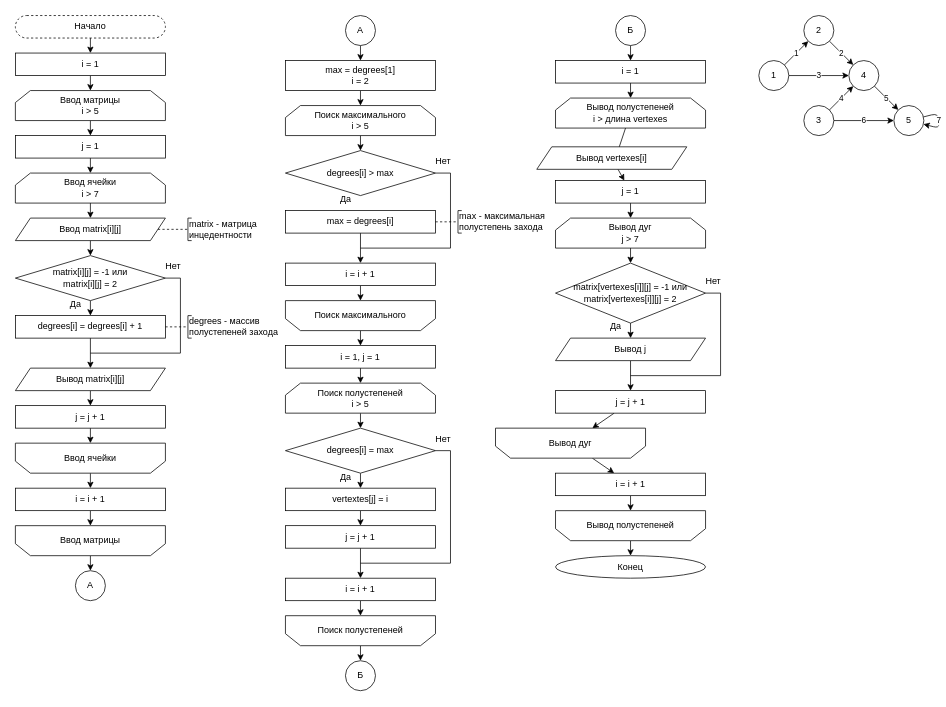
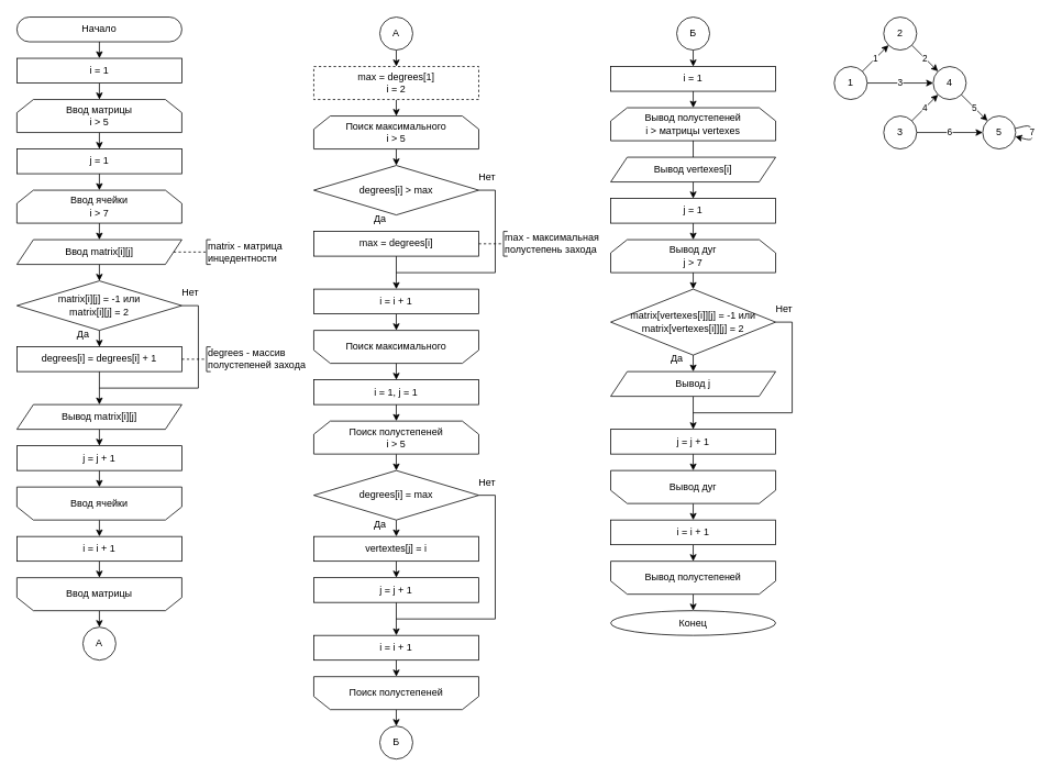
  <mxCell id="0" />
  <mxCell id="1" parent="0" />
  <mxCell id="2" style="edgeStyle=none;html=1;" parent="1" source="3" target="5" edge="1"><mxGeometry relative="1" as="geometry" /></mxCell>
- <mxCell id="3" value="Начало" style="rounded=1;whiteSpace=wrap;html=1;arcSize=50;dashed=1;" parent="1" vertex="1"><mxGeometry x="20" y="20" width="200" height="30" as="geometry" /></mxCell>
+ <mxCell id="3" value="Начало" style="rounded=1;whiteSpace=wrap;html=1;arcSize=50;" parent="1" vertex="1"><mxGeometry x="20" y="20" width="200" height="30" as="geometry" /></mxCell>
  <mxCell id="4" style="edgeStyle=none;html=1;" parent="1" source="5" target="7" edge="1"><mxGeometry relative="1" as="geometry" /></mxCell>
  <mxCell id="5" value="i = 1" style="rounded=0;whiteSpace=wrap;html=1;" parent="1" vertex="1"><mxGeometry x="20" y="70" width="200" height="30" as="geometry" /></mxCell>
  <mxCell id="6" style="edgeStyle=none;html=1;" parent="1" source="7" target="9" edge="1"><mxGeometry relative="1" as="geometry" /></mxCell>
  <mxCell id="7" value="Ввод матрицы&lt;br&gt;&lt;div&gt;&lt;font style=&quot;color: rgb(0, 0, 0);&quot;&gt;i &amp;gt; 5&lt;/font&gt;&lt;/div&gt;" style="shape=loopLimit;whiteSpace=wrap;html=1;" parent="1" vertex="1"><mxGeometry x="20" y="120" width="200" height="40" as="geometry" /></mxCell>
  <mxCell id="8" style="edgeStyle=none;html=1;" parent="1" source="9" target="11" edge="1"><mxGeometry relative="1" as="geometry" /></mxCell>
  <mxCell id="9" value="j = 1" style="rounded=0;whiteSpace=wrap;html=1;" parent="1" vertex="1"><mxGeometry x="20" y="180" width="200" height="30" as="geometry" /></mxCell>
  <mxCell id="10" style="edgeStyle=none;html=1;" parent="1" source="11" target="13" edge="1"><mxGeometry relative="1" as="geometry" /></mxCell>
  <mxCell id="11" value="Ввод ячейки&lt;br&gt;&lt;div&gt;&lt;font style=&quot;color: rgb(0, 0, 0);&quot;&gt;i &amp;gt; 7&lt;/font&gt;&lt;/div&gt;" style="shape=loopLimit;whiteSpace=wrap;html=1;" parent="1" vertex="1"><mxGeometry x="20" y="230" width="200" height="40" as="geometry" /></mxCell>
  <mxCell id="12" style="edgeStyle=none;html=1;" parent="1" source="13" target="17" edge="1"><mxGeometry relative="1" as="geometry" /></mxCell>
  <mxCell id="13" value="Ввод matrix[i][j]" style="shape=parallelogram;perimeter=parallelogramPerimeter;whiteSpace=wrap;html=1;fixedSize=1;" parent="1" vertex="1"><mxGeometry x="20" y="290" width="200" height="30" as="geometry" /></mxCell>
  <mxCell id="14" value="matrix - матрица&lt;div&gt;&lt;font style=&quot;color: rgb(0, 0, 0);&quot;&gt;инцедентности&lt;/font&gt;&lt;/div&gt;" style="strokeWidth=1;html=1;shape=mxgraph.flowchart.annotation_1;align=left;pointerEvents=1;" parent="1" vertex="1"><mxGeometry x="250" y="290" width="5" height="30" as="geometry" /></mxCell>
  <mxCell id="15" value="" style="endArrow=none;html=1;rounded=0;entryX=0;entryY=0.5;entryDx=0;entryDy=0;entryPerimeter=0;dashed=1;" parent="1" target="14" edge="1"><mxGeometry width="50" height="50" relative="1" as="geometry"><mxPoint x="210" y="305" as="sourcePoint" /><mxPoint x="300" y="295" as="targetPoint" /></mxGeometry></mxCell>
  <mxCell id="16" style="edgeStyle=none;html=1;" parent="1" source="17" target="19" edge="1"><mxGeometry relative="1" as="geometry" /></mxCell>
  <mxCell id="17" value="matrix[i][j] = -1 или&lt;div&gt;&lt;font style=&quot;color: rgb(0, 0, 0);&quot;&gt;matrix[i][j] = 2&lt;/font&gt;&lt;/div&gt;" style="rhombus;whiteSpace=wrap;html=1;" parent="1" vertex="1"><mxGeometry x="20" y="340" width="200" height="60" as="geometry" /></mxCell>
  <mxCell id="18" style="edgeStyle=none;html=1;" parent="1" source="19" edge="1"><mxGeometry relative="1" as="geometry"><mxPoint x="120" y="490" as="targetPoint" /></mxGeometry></mxCell>
  <mxCell id="19" value="degrees[i] = degrees[i] + 1" style="rounded=0;whiteSpace=wrap;html=1;" parent="1" vertex="1"><mxGeometry x="20" y="420" width="200" height="30" as="geometry" /></mxCell>
  <mxCell id="20" value="&lt;span style=&quot;color: rgb(0, 0, 0); text-align: center; text-wrap-mode: wrap;&quot;&gt;degrees&lt;/span&gt;&amp;nbsp;- массив&lt;div&gt;&lt;font style=&quot;color: rgb(0, 0, 0);&quot;&gt;полустепеней захода&lt;/font&gt;&lt;/div&gt;" style="strokeWidth=1;html=1;shape=mxgraph.flowchart.annotation_1;align=left;pointerEvents=1;" parent="1" vertex="1"><mxGeometry x="250" y="420" width="5" height="30" as="geometry" /></mxCell>
  <mxCell id="21" value="" style="endArrow=none;html=1;rounded=0;entryX=0;entryY=0.5;entryDx=0;entryDy=0;entryPerimeter=0;dashed=1;" parent="1" target="20" edge="1"><mxGeometry width="50" height="50" relative="1" as="geometry"><mxPoint x="220" y="435" as="sourcePoint" /><mxPoint x="300" y="425" as="targetPoint" /></mxGeometry></mxCell>
  <mxCell id="22" value="" style="endArrow=none;html=1;entryX=0;entryY=0.5;entryDx=0;entryDy=0;" parent="1" edge="1"><mxGeometry width="50" height="50" relative="1" as="geometry"><mxPoint x="120" y="470" as="sourcePoint" /><mxPoint x="240" y="470" as="targetPoint" /></mxGeometry></mxCell>
  <mxCell id="23" value="" style="endArrow=none;html=1;" parent="1" edge="1"><mxGeometry width="50" height="50" relative="1" as="geometry"><mxPoint x="240" y="470" as="sourcePoint" /><mxPoint x="240" y="370" as="targetPoint" /></mxGeometry></mxCell>
  <mxCell id="24" value="Да" style="text;html=1;align=center;verticalAlign=middle;resizable=0;points=[];autosize=1;strokeColor=none;fillColor=none;" parent="1" vertex="1"><mxGeometry x="80" y="390" width="40" height="30" as="geometry" /></mxCell>
  <mxCell id="25" value="Нет" style="text;html=1;align=center;verticalAlign=middle;resizable=0;points=[];autosize=1;strokeColor=none;fillColor=none;" parent="1" vertex="1"><mxGeometry x="210" y="340" width="40" height="30" as="geometry" /></mxCell>
  <mxCell id="26" value="" style="endArrow=none;html=1;exitX=1;exitY=0.5;exitDx=0;exitDy=0;" parent="1" source="17" edge="1"><mxGeometry width="50" height="50" relative="1" as="geometry"><mxPoint x="110" y="420" as="sourcePoint" /><mxPoint x="240" y="370" as="targetPoint" /></mxGeometry></mxCell>
  <mxCell id="27" style="edgeStyle=none;html=1;" parent="1" source="28" target="30" edge="1"><mxGeometry relative="1" as="geometry" /></mxCell>
  <mxCell id="28" value="Вывод matrix[i][j]" style="shape=parallelogram;perimeter=parallelogramPerimeter;whiteSpace=wrap;html=1;fixedSize=1;" parent="1" vertex="1"><mxGeometry x="20" y="490" width="200" height="30" as="geometry" /></mxCell>
  <mxCell id="29" style="edgeStyle=none;html=1;" parent="1" source="30" target="32" edge="1"><mxGeometry relative="1" as="geometry" /></mxCell>
  <mxCell id="30" value="j = j + 1" style="rounded=0;whiteSpace=wrap;html=1;" parent="1" vertex="1"><mxGeometry x="20" y="540" width="200" height="30" as="geometry" /></mxCell>
  <mxCell id="31" style="edgeStyle=none;html=1;" parent="1" source="32" target="34" edge="1"><mxGeometry relative="1" as="geometry" /></mxCell>
  <mxCell id="32" value="&lt;span style=&quot;color: rgb(0, 0, 0);&quot;&gt;Ввод ячейки&lt;/span&gt;" style="shape=loopLimit;whiteSpace=wrap;html=1;direction=west;" parent="1" vertex="1"><mxGeometry x="20" y="590" width="200" height="40" as="geometry" /></mxCell>
  <mxCell id="33" style="edgeStyle=none;html=1;" parent="1" source="34" target="36" edge="1"><mxGeometry relative="1" as="geometry" /></mxCell>
  <mxCell id="34" value="i = i + 1" style="rounded=0;whiteSpace=wrap;html=1;" parent="1" vertex="1"><mxGeometry x="20" y="650" width="200" height="30" as="geometry" /></mxCell>
  <mxCell id="35" style="edgeStyle=none;html=1;" parent="1" source="36" target="37" edge="1"><mxGeometry relative="1" as="geometry" /></mxCell>
  <mxCell id="36" value="&lt;span style=&quot;color: rgb(0, 0, 0);&quot;&gt;Ввод матрицы&lt;/span&gt;" style="shape=loopLimit;whiteSpace=wrap;html=1;direction=west;" parent="1" vertex="1"><mxGeometry x="20" y="700" width="200" height="40" as="geometry" /></mxCell>
  <mxCell id="37" value="A" style="ellipse;whiteSpace=wrap;html=1;aspect=fixed;" parent="1" vertex="1"><mxGeometry x="100" y="760" width="40" height="40" as="geometry" /></mxCell>
  <mxCell id="38" style="edgeStyle=none;html=1;" parent="1" source="39" target="41" edge="1"><mxGeometry relative="1" as="geometry" /></mxCell>
- <mxCell id="39" value="max = degrees[1]&lt;div&gt;&lt;font style=&quot;color: rgb(0, 0, 0);&quot;&gt;i = 2&lt;/font&gt;&lt;/div&gt;" style="rounded=0;whiteSpace=wrap;html=1;" parent="1" vertex="1"><mxGeometry x="380" y="80" width="200" height="40" as="geometry" /></mxCell>
+ <mxCell id="39" value="max = degrees[1]&lt;div&gt;&lt;font style=&quot;color: rgb(0, 0, 0);&quot;&gt;i = 2&lt;/font&gt;&lt;/div&gt;" style="rounded=0;whiteSpace=wrap;html=1;dashed=1;" parent="1" vertex="1"><mxGeometry x="380" y="80" width="200" height="40" as="geometry" /></mxCell>
  <mxCell id="40" style="edgeStyle=none;html=1;" parent="1" source="41" target="42" edge="1"><mxGeometry relative="1" as="geometry" /></mxCell>
  <mxCell id="41" value="Поиск максимального&lt;br&gt;&lt;div&gt;&lt;font style=&quot;color: rgb(0, 0, 0);&quot;&gt;i &amp;gt; 5&lt;/font&gt;&lt;/div&gt;" style="shape=loopLimit;whiteSpace=wrap;html=1;" parent="1" vertex="1"><mxGeometry x="380" y="140" width="200" height="40" as="geometry" /></mxCell>
  <mxCell id="42" value="degrees[i] &amp;gt; max" style="rhombus;whiteSpace=wrap;html=1;" parent="1" vertex="1"><mxGeometry x="380" y="200" width="200" height="60" as="geometry" /></mxCell>
  <mxCell id="43" style="edgeStyle=none;html=1;" parent="1" source="44" target="48" edge="1"><mxGeometry relative="1" as="geometry" /></mxCell>
  <mxCell id="44" value="max = degrees[i]" style="rounded=0;whiteSpace=wrap;html=1;" parent="1" vertex="1"><mxGeometry x="380" y="280" width="200" height="30" as="geometry" /></mxCell>
  <mxCell id="45" value="" style="endArrow=none;html=1;exitX=1;exitY=0.5;exitDx=0;exitDy=0;" parent="1" edge="1"><mxGeometry width="50" height="50" relative="1" as="geometry"><mxPoint x="480" y="330" as="sourcePoint" /><mxPoint x="600" y="330" as="targetPoint" /></mxGeometry></mxCell>
  <mxCell id="46" value="" style="endArrow=none;html=1;" parent="1" edge="1"><mxGeometry width="50" height="50" relative="1" as="geometry"><mxPoint x="600" y="230" as="sourcePoint" /><mxPoint x="600" y="330" as="targetPoint" /></mxGeometry></mxCell>
  <mxCell id="47" style="edgeStyle=none;html=1;" parent="1" source="48" target="53" edge="1"><mxGeometry relative="1" as="geometry" /></mxCell>
  <mxCell id="48" value="i = i + 1" style="rounded=0;whiteSpace=wrap;html=1;" parent="1" vertex="1"><mxGeometry x="380" y="350" width="200" height="30" as="geometry" /></mxCell>
  <mxCell id="49" value="Нет" style="text;html=1;align=center;verticalAlign=middle;resizable=0;points=[];autosize=1;strokeColor=none;fillColor=none;" parent="1" vertex="1"><mxGeometry x="570" y="200" width="40" height="30" as="geometry" /></mxCell>
  <mxCell id="50" value="" style="endArrow=none;html=1;exitX=1;exitY=0.5;exitDx=0;exitDy=0;" parent="1" edge="1"><mxGeometry width="50" height="50" relative="1" as="geometry"><mxPoint x="580" y="230" as="sourcePoint" /><mxPoint x="600" y="230" as="targetPoint" /></mxGeometry></mxCell>
  <mxCell id="51" value="Да" style="text;html=1;align=center;verticalAlign=middle;resizable=0;points=[];autosize=1;strokeColor=none;fillColor=none;" parent="1" vertex="1"><mxGeometry x="440" y="250" width="40" height="30" as="geometry" /></mxCell>
  <mxCell id="52" style="edgeStyle=none;html=1;" parent="1" source="53" target="55" edge="1"><mxGeometry relative="1" as="geometry" /></mxCell>
  <mxCell id="53" value="&lt;span style=&quot;color: rgb(0, 0, 0);&quot;&gt;Поиск максимального&lt;/span&gt;" style="shape=loopLimit;whiteSpace=wrap;html=1;direction=west;" parent="1" vertex="1"><mxGeometry x="380" y="400" width="200" height="40" as="geometry" /></mxCell>
  <mxCell id="54" style="edgeStyle=none;html=1;" parent="1" source="55" target="57" edge="1"><mxGeometry relative="1" as="geometry" /></mxCell>
  <mxCell id="55" value="i = 1, j = 1" style="rounded=0;whiteSpace=wrap;html=1;" parent="1" vertex="1"><mxGeometry x="380" y="460" width="200" height="30" as="geometry" /></mxCell>
  <mxCell id="56" style="edgeStyle=none;html=1;" parent="1" source="57" target="59" edge="1"><mxGeometry relative="1" as="geometry" /></mxCell>
  <mxCell id="57" value="Поиск полустепеней&lt;br&gt;&lt;div&gt;&lt;font style=&quot;color: rgb(0, 0, 0);&quot;&gt;i &amp;gt; 5&lt;/font&gt;&lt;/div&gt;" style="shape=loopLimit;whiteSpace=wrap;html=1;" parent="1" vertex="1"><mxGeometry x="380" y="510" width="200" height="40" as="geometry" /></mxCell>
  <mxCell id="58" style="edgeStyle=none;html=1;" parent="1" source="59" target="63" edge="1"><mxGeometry relative="1" as="geometry" /></mxCell>
  <mxCell id="59" value="degrees[i] = max" style="rhombus;whiteSpace=wrap;html=1;" parent="1" vertex="1"><mxGeometry x="380" y="570" width="200" height="60" as="geometry" /></mxCell>
  <mxCell id="60" value="max - максимальная&lt;div&gt;&lt;font style=&quot;color: rgb(0, 0, 0);&quot;&gt;полустепень захода&lt;/font&gt;&lt;/div&gt;" style="strokeWidth=1;html=1;shape=mxgraph.flowchart.annotation_1;align=left;pointerEvents=1;" parent="1" vertex="1"><mxGeometry x="610" y="280" width="5" height="30" as="geometry" /></mxCell>
  <mxCell id="61" value="" style="endArrow=none;html=1;rounded=0;entryX=0;entryY=0.5;entryDx=0;entryDy=0;entryPerimeter=0;dashed=1;" parent="1" target="60" edge="1"><mxGeometry width="50" height="50" relative="1" as="geometry"><mxPoint x="580" y="295" as="sourcePoint" /><mxPoint x="670" y="285" as="targetPoint" /></mxGeometry></mxCell>
  <mxCell id="62" style="edgeStyle=none;html=1;" parent="1" source="63" target="65" edge="1"><mxGeometry relative="1" as="geometry" /></mxCell>
  <mxCell id="63" value="vertextes[j] = i" style="rounded=0;whiteSpace=wrap;html=1;" parent="1" vertex="1"><mxGeometry x="380" y="650" width="200" height="30" as="geometry" /></mxCell>
  <mxCell id="64" style="edgeStyle=none;html=1;" parent="1" source="65" target="68" edge="1"><mxGeometry relative="1" as="geometry" /></mxCell>
  <mxCell id="65" value="j = j + 1" style="rounded=0;whiteSpace=wrap;html=1;" parent="1" vertex="1"><mxGeometry x="380" y="700" width="200" height="30" as="geometry" /></mxCell>
  <mxCell id="66" value="Да" style="text;html=1;align=center;verticalAlign=middle;resizable=0;points=[];autosize=1;strokeColor=none;fillColor=none;" parent="1" vertex="1"><mxGeometry x="440" y="620" width="40" height="30" as="geometry" /></mxCell>
  <mxCell id="67" style="edgeStyle=none;html=1;" parent="1" source="68" target="73" edge="1"><mxGeometry relative="1" as="geometry" /></mxCell>
  <mxCell id="68" value="i = i + 1" style="rounded=0;whiteSpace=wrap;html=1;" parent="1" vertex="1"><mxGeometry x="380" y="770" width="200" height="30" as="geometry" /></mxCell>
  <mxCell id="69" value="" style="endArrow=none;html=1;entryX=1;entryY=0.5;entryDx=0;entryDy=0;" parent="1" target="59" edge="1"><mxGeometry width="50" height="50" relative="1" as="geometry"><mxPoint x="600" y="600" as="sourcePoint" /><mxPoint x="560" y="600" as="targetPoint" /></mxGeometry></mxCell>
  <mxCell id="70" value="" style="endArrow=none;html=1;" parent="1" edge="1"><mxGeometry width="50" height="50" relative="1" as="geometry"><mxPoint x="480" y="750" as="sourcePoint" /><mxPoint x="600" y="750" as="targetPoint" /></mxGeometry></mxCell>
  <mxCell id="71" value="" style="endArrow=none;html=1;" parent="1" edge="1"><mxGeometry width="50" height="50" relative="1" as="geometry"><mxPoint x="600" y="750" as="sourcePoint" /><mxPoint x="600" y="600" as="targetPoint" /></mxGeometry></mxCell>
  <mxCell id="72" style="edgeStyle=none;html=1;" parent="1" source="73" target="77" edge="1"><mxGeometry relative="1" as="geometry" /></mxCell>
  <mxCell id="73" value="&lt;span style=&quot;color: rgb(0, 0, 0);&quot;&gt;Поиск полустепеней&lt;/span&gt;" style="shape=loopLimit;whiteSpace=wrap;html=1;direction=west;" parent="1" vertex="1"><mxGeometry x="380" y="820" width="200" height="40" as="geometry" /></mxCell>
  <mxCell id="74" value="Нет" style="text;html=1;align=center;verticalAlign=middle;resizable=0;points=[];autosize=1;strokeColor=none;fillColor=none;" parent="1" vertex="1"><mxGeometry x="570" y="570" width="40" height="30" as="geometry" /></mxCell>
  <mxCell id="75" style="edgeStyle=none;html=1;" parent="1" source="76" target="39" edge="1"><mxGeometry relative="1" as="geometry" /></mxCell>
  <mxCell id="76" value="A" style="ellipse;whiteSpace=wrap;html=1;aspect=fixed;" parent="1" vertex="1"><mxGeometry x="460" y="20" width="40" height="40" as="geometry" /></mxCell>
  <mxCell id="77" value="Б" style="ellipse;whiteSpace=wrap;html=1;aspect=fixed;" parent="1" vertex="1"><mxGeometry x="460" y="880" width="40" height="40" as="geometry" /></mxCell>
  <mxCell id="78" style="edgeStyle=none;html=1;" parent="1" source="79" target="83" edge="1"><mxGeometry relative="1" as="geometry" /></mxCell>
  <mxCell id="79" value="i = 1" style="rounded=0;whiteSpace=wrap;html=1;" parent="1" vertex="1"><mxGeometry x="740" y="80" width="200" height="30" as="geometry" /></mxCell>
  <mxCell id="80" style="edgeStyle=none;html=1;" parent="1" source="81" target="79" edge="1"><mxGeometry relative="1" as="geometry" /></mxCell>
  <mxCell id="81" value="Б" style="ellipse;whiteSpace=wrap;html=1;aspect=fixed;" parent="1" vertex="1"><mxGeometry x="820" y="20" width="40" height="40" as="geometry" /></mxCell>
  <mxCell id="82" style="edgeStyle=none;html=1;entryX=0.5;entryY=1;entryDx=0;entryDy=0;" parent="1" source="83" target="85" edge="1"><mxGeometry relative="1" as="geometry" /></mxCell>
- <mxCell id="83" value="Вывод полустепеней&lt;br&gt;&lt;div&gt;&lt;font style=&quot;color: rgb(0, 0, 0);&quot;&gt;i &amp;gt; длина vertexes&lt;/font&gt;&lt;/div&gt;" style="shape=loopLimit;whiteSpace=wrap;html=1;" parent="1" vertex="1"><mxGeometry x="740" y="130" width="200" height="40" as="geometry" /></mxCell>
+ <mxCell id="83" value="Вывод полустепеней&lt;br&gt;&lt;div&gt;&lt;font style=&quot;color: rgb(0, 0, 0);&quot;&gt;i &amp;gt; матрицы vertexes&lt;/font&gt;&lt;/div&gt;" style="shape=loopLimit;whiteSpace=wrap;html=1;" parent="1" vertex="1"><mxGeometry x="740" y="130" width="200" height="40" as="geometry" /></mxCell>
  <mxCell id="84" style="edgeStyle=none;html=1;" parent="1" source="85" target="87" edge="1"><mxGeometry relative="1" as="geometry" /></mxCell>
- <mxCell id="85" value="Вывод vertexes[i]" style="shape=parallelogram;perimeter=parallelogramPerimeter;whiteSpace=wrap;html=1;fixedSize=1;" parent="1" vertex="1"><mxGeometry x="715" y="195" width="200" height="30" as="geometry" /></mxCell>
+ <mxCell id="85" value="Вывод vertexes[i]" style="shape=parallelogram;perimeter=parallelogramPerimeter;whiteSpace=wrap;html=1;fixedSize=1;" parent="1" vertex="1"><mxGeometry x="740" y="190" width="200" height="30" as="geometry" /></mxCell>
  <mxCell id="86" style="edgeStyle=none;html=1;" parent="1" source="87" target="89" edge="1"><mxGeometry relative="1" as="geometry" /></mxCell>
  <mxCell id="87" value="j = 1" style="rounded=0;whiteSpace=wrap;html=1;" parent="1" vertex="1"><mxGeometry x="740" y="240" width="200" height="30" as="geometry" /></mxCell>
  <mxCell id="88" style="edgeStyle=none;html=1;" parent="1" source="89" target="91" edge="1"><mxGeometry relative="1" as="geometry" /></mxCell>
  <mxCell id="89" value="Вывод дуг&lt;br&gt;&lt;div&gt;&lt;font style=&quot;color: rgb(0, 0, 0);&quot;&gt;j &amp;gt; 7&lt;/font&gt;&lt;/div&gt;" style="shape=loopLimit;whiteSpace=wrap;html=1;" parent="1" vertex="1"><mxGeometry x="740" y="290" width="200" height="40" as="geometry" /></mxCell>
  <mxCell id="90" style="edgeStyle=none;html=1;" parent="1" source="91" target="93" edge="1"><mxGeometry relative="1" as="geometry" /></mxCell>
  <mxCell id="91" value="matrix[vertexes[i]][j] = -1 или&lt;div&gt;&lt;span style=&quot;color: rgb(0, 0, 0);&quot;&gt;matrix[vertexes[i]][j] = 2&lt;/span&gt;&lt;/div&gt;" style="rhombus;whiteSpace=wrap;html=1;" parent="1" vertex="1"><mxGeometry x="740" y="350" width="200" height="80" as="geometry" /></mxCell>
  <mxCell id="92" style="edgeStyle=none;html=1;" parent="1" source="93" target="96" edge="1"><mxGeometry relative="1" as="geometry" /></mxCell>
  <mxCell id="93" value="Вывод j" style="shape=parallelogram;perimeter=parallelogramPerimeter;whiteSpace=wrap;html=1;fixedSize=1;" parent="1" vertex="1"><mxGeometry x="740" y="450" width="200" height="30" as="geometry" /></mxCell>
  <mxCell id="94" value="Да" style="text;html=1;align=center;verticalAlign=middle;resizable=0;points=[];autosize=1;strokeColor=none;fillColor=none;" parent="1" vertex="1"><mxGeometry x="800" y="420" width="40" height="30" as="geometry" /></mxCell>
  <mxCell id="95" style="edgeStyle=none;html=1;" parent="1" source="96" target="98" edge="1"><mxGeometry relative="1" as="geometry" /></mxCell>
  <mxCell id="96" value="j = j + 1" style="rounded=0;whiteSpace=wrap;html=1;" parent="1" vertex="1"><mxGeometry x="740" y="520" width="200" height="30" as="geometry" /></mxCell>
  <mxCell id="97" style="edgeStyle=none;html=1;" parent="1" source="98" target="104" edge="1"><mxGeometry relative="1" as="geometry" /></mxCell>
- <mxCell id="98" value="&lt;span style=&quot;color: rgb(0, 0, 0);&quot;&gt;Вывод дуг&lt;/span&gt;" style="shape=loopLimit;whiteSpace=wrap;html=1;direction=west;" parent="1" vertex="1"><mxGeometry x="660" y="570" width="200" height="40" as="geometry" /></mxCell>
+ <mxCell id="98" value="&lt;span style=&quot;color: rgb(0, 0, 0);&quot;&gt;Вывод дуг&lt;/span&gt;" style="shape=loopLimit;whiteSpace=wrap;html=1;direction=west;" parent="1" vertex="1"><mxGeometry x="740" y="570" width="200" height="40" as="geometry" /></mxCell>
  <mxCell id="99" value="" style="endArrow=none;html=1;exitX=1;exitY=0.5;exitDx=0;exitDy=0;" parent="1" source="91" edge="1"><mxGeometry width="50" height="50" relative="1" as="geometry"><mxPoint x="1020" y="460" as="sourcePoint" /><mxPoint x="960" y="390" as="targetPoint" /></mxGeometry></mxCell>
  <mxCell id="100" value="" style="endArrow=none;html=1;" parent="1" edge="1"><mxGeometry width="50" height="50" relative="1" as="geometry"><mxPoint x="840" y="500" as="sourcePoint" /><mxPoint x="960" y="500" as="targetPoint" /></mxGeometry></mxCell>
  <mxCell id="101" value="" style="endArrow=none;html=1;" parent="1" edge="1"><mxGeometry width="50" height="50" relative="1" as="geometry"><mxPoint x="960" y="500" as="sourcePoint" /><mxPoint x="960" y="390" as="targetPoint" /></mxGeometry></mxCell>
  <mxCell id="102" value="Нет" style="text;html=1;align=center;verticalAlign=middle;resizable=0;points=[];autosize=1;strokeColor=none;fillColor=none;" parent="1" vertex="1"><mxGeometry x="930" y="360" width="40" height="30" as="geometry" /></mxCell>
  <mxCell id="103" style="edgeStyle=none;html=1;" parent="1" source="104" target="106" edge="1"><mxGeometry relative="1" as="geometry" /></mxCell>
  <mxCell id="104" value="i = i + 1" style="rounded=0;whiteSpace=wrap;html=1;" parent="1" vertex="1"><mxGeometry x="740" y="630" width="200" height="30" as="geometry" /></mxCell>
  <mxCell id="105" style="edgeStyle=none;html=1;" parent="1" source="106" target="107" edge="1"><mxGeometry relative="1" as="geometry" /></mxCell>
  <mxCell id="106" value="&lt;span style=&quot;color: rgb(0, 0, 0);&quot;&gt;Вывод полустепеней&lt;/span&gt;" style="shape=loopLimit;whiteSpace=wrap;html=1;direction=west;" parent="1" vertex="1"><mxGeometry x="740" y="680" width="200" height="40" as="geometry" /></mxCell>
  <mxCell id="107" value="Конец" style="ellipse;whiteSpace=wrap;html=1;arcSize=50;" parent="1" vertex="1"><mxGeometry x="740" y="740" width="200" height="30" as="geometry" /></mxCell>
  <mxCell id="108" value="1" style="edgeStyle=none;html=1;" parent="1" source="110" target="113" edge="1"><mxGeometry relative="1" as="geometry" /></mxCell>
  <mxCell id="109" value="3" style="edgeStyle=none;html=1;" parent="1" source="110" target="111" edge="1"><mxGeometry relative="1" as="geometry" /></mxCell>
  <mxCell id="110" value="1" style="ellipse;whiteSpace=wrap;html=1;aspect=fixed;" parent="1" vertex="1"><mxGeometry x="1011" y="80" width="40" height="40" as="geometry" /></mxCell>
  <mxCell id="111" value="4" style="ellipse;whiteSpace=wrap;html=1;aspect=fixed;" parent="1" vertex="1"><mxGeometry x="1131" y="80" width="40" height="40" as="geometry" /></mxCell>
  <mxCell id="112" value="2" style="edgeStyle=none;html=1;" parent="1" source="113" target="111" edge="1"><mxGeometry relative="1" as="geometry" /></mxCell>
  <mxCell id="113" value="2" style="ellipse;whiteSpace=wrap;html=1;aspect=fixed;" parent="1" vertex="1"><mxGeometry x="1071" y="20" width="40" height="40" as="geometry" /></mxCell>
  <mxCell id="114" value="4" style="edgeStyle=none;html=1;" parent="1" source="116" target="111" edge="1"><mxGeometry relative="1" as="geometry" /></mxCell>
  <mxCell id="115" value="6" style="edgeStyle=none;html=1;" parent="1" source="116" target="118" edge="1"><mxGeometry relative="1" as="geometry" /></mxCell>
  <mxCell id="116" value="3" style="ellipse;whiteSpace=wrap;html=1;aspect=fixed;" parent="1" vertex="1"><mxGeometry x="1071" y="140" width="40" height="40" as="geometry" /></mxCell>
  <mxCell id="117" value="5" style="edgeStyle=none;html=1;startArrow=classic;startFill=1;endArrow=none;endFill=0;" parent="1" source="118" target="111" edge="1"><mxGeometry relative="1" as="geometry" /></mxCell>
  <mxCell id="118" value="5" style="ellipse;whiteSpace=wrap;html=1;aspect=fixed;" parent="1" vertex="1"><mxGeometry x="1191" y="140" width="40" height="40" as="geometry" /></mxCell>
  <mxCell id="119" value="7" style="edgeStyle=none;html=1;" parent="1" source="118" target="118" edge="1"><mxGeometry relative="1" as="geometry" /></mxCell>
